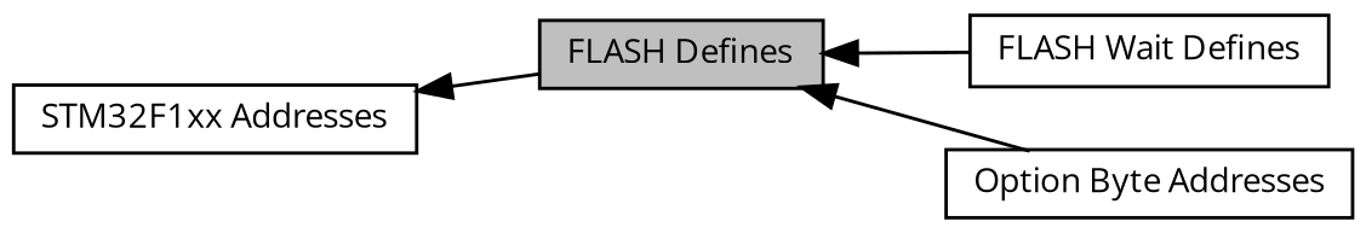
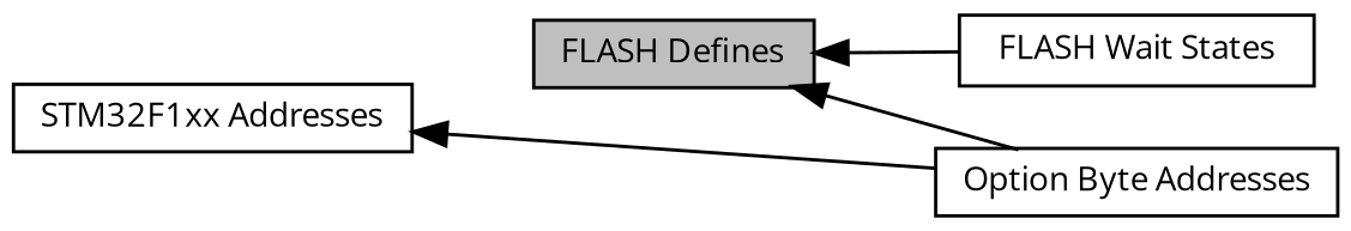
  digraph {
    fontname="Open Sans"
    rankdir=LR
    node [color=black fillcolor=white fontname="Open Sans" fontsize=10 shape=record style=filled]
    edge [dir=back fontname="Open Sans" fontsize=10 labelfontname=Helvetica labelfontsize=10 shape=plaintext style=solid]
    n1 [height=0.2 label="STM32F1xx Addresses" width=0.4]
    n2 [fillcolor=grey75 fontcolor=black height=0.2 label="FLASH Defines" width=0.4]
-   n3 [height=0.2 label="FLASH Wait Defines" width=0.4]
+   n3 [height=0.2 label="FLASH Wait States" width=0.4]
    n4 [height=0.2 label="Option Byte Addresses" width=0.4]
-   n1 -> n2
+   n1 -> n4
    n2 -> n3
    n2 -> n4
  }
